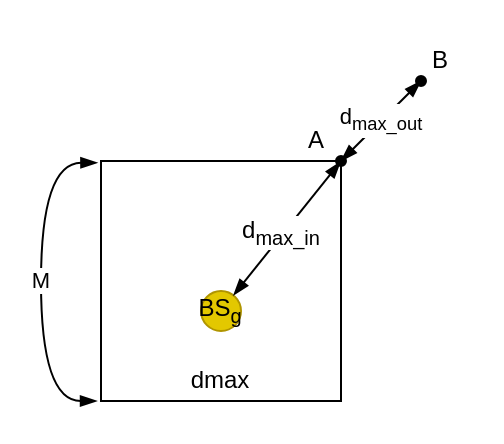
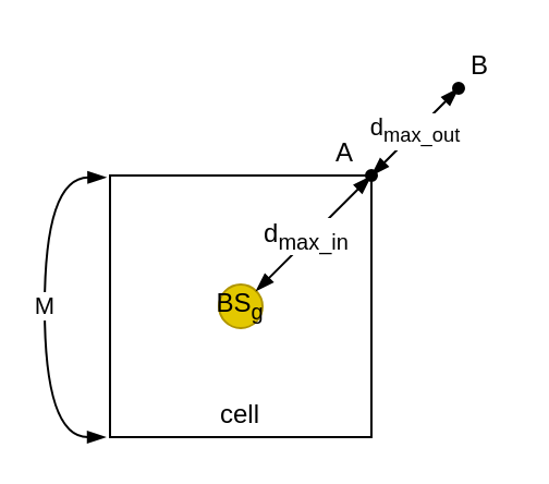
  <mxCell id="0" />
  <mxCell id="1" parent="0" />
  <mxCell id="2" value="" style="rounded=0;whiteSpace=wrap;html=1;" parent="1" vertex="1"><mxGeometry x="50" y="80" width="120" height="120" as="geometry" /></mxCell>
- <mxCell id="3" value="&lt;font color=&quot;#000000&quot;&gt;BS&lt;sub&gt;g&lt;/sub&gt;&lt;/font&gt;" style="ellipse;whiteSpace=wrap;html=1;fillColor=#e3c800;strokeColor=#B09500;fontColor=#ffffff;" parent="1" vertex="1"><mxGeometry x="100" y="145" width="20" height="20" as="geometry" /></mxCell>
+ <mxCell id="3" value="&lt;font color=&quot;#000000&quot;&gt;BS&lt;sub&gt;g&lt;/sub&gt;&lt;/font&gt;" style="ellipse;whiteSpace=wrap;html=1;fillColor=#e3c800;strokeColor=#B09500;fontColor=#ffffff;" parent="1" vertex="1"><mxGeometry x="100" y="130" width="20" height="20" as="geometry" /></mxCell>
  <mxCell id="4" value="" style="endArrow=blockThin;html=1;entryX=0.998;entryY=0.003;entryDx=0;entryDy=0;entryPerimeter=0;endFill=1;startArrow=blockThin;startFill=1;" parent="1" source="3" target="2" edge="1"><mxGeometry width="50" height="50" relative="1" as="geometry"><mxPoint x="-230" y="550" as="sourcePoint" /><mxPoint x="-180" y="500" as="targetPoint" /></mxGeometry></mxCell>
  <mxCell id="5" value="d&lt;sub&gt;max_in&lt;/sub&gt;" style="text;html=1;resizable=0;points=[];align=center;verticalAlign=middle;labelBackgroundColor=#ffffff;" parent="4" vertex="1" connectable="0"><mxGeometry x="-0.089" y="2" relative="1" as="geometry"><mxPoint as="offset" /></mxGeometry></mxCell>
  <mxCell id="6" value="d&lt;sub&gt;max_out&lt;/sub&gt;" style="endArrow=blockThin;html=1;startArrow=blockThin;startFill=1;endFill=1;" parent="1" edge="1"><mxGeometry width="50" height="50" relative="1" as="geometry"><mxPoint x="170" y="80" as="sourcePoint" /><mxPoint x="210" y="40" as="targetPoint" /></mxGeometry></mxCell>
  <mxCell id="7" value="A" style="text;html=1;strokeColor=none;fillColor=none;align=center;verticalAlign=middle;whiteSpace=wrap;rounded=0;" vertex="1" parent="1"><mxGeometry x="147.5" y="60" width="20" height="20" as="geometry" /></mxCell>
  <mxCell id="8" value="B" style="text;html=1;strokeColor=none;fillColor=none;align=center;verticalAlign=middle;whiteSpace=wrap;rounded=0;" vertex="1" parent="1"><mxGeometry x="210" y="20" width="20" height="20" as="geometry" /></mxCell>
  <mxCell id="9" value="" style="ellipse;whiteSpace=wrap;html=1;fillColor=#000000;" vertex="1" parent="1"><mxGeometry x="167.5" y="77.5" width="5" height="5" as="geometry" /></mxCell>
  <mxCell id="10" value="" style="ellipse;whiteSpace=wrap;html=1;fillColor=#000000;" vertex="1" parent="1"><mxGeometry x="207.5" y="37.5" width="5" height="5" as="geometry" /></mxCell>
- <mxCell id="11" value="dmax" style="text;html=1;strokeColor=none;fillColor=none;align=center;verticalAlign=middle;whiteSpace=wrap;rounded=0;" vertex="1" parent="1"><mxGeometry x="90" y="180" width="40" height="20" as="geometry" /></mxCell>
+ <mxCell id="11" value="cell" style="text;html=1;strokeColor=none;fillColor=none;align=center;verticalAlign=middle;whiteSpace=wrap;rounded=0;" vertex="1" parent="1"><mxGeometry x="90" y="180" width="40" height="20" as="geometry" /></mxCell>
  <mxCell id="12" value="M" style="curved=1;endArrow=blockThin;html=1;entryX=-0.015;entryY=0.007;entryDx=0;entryDy=0;entryPerimeter=0;startArrow=blockThin;startFill=1;endFill=1;" edge="1" parent="1" target="2"><mxGeometry width="50" height="50" relative="1" as="geometry"><mxPoint x="48" y="200" as="sourcePoint" /><mxPoint x="100" y="220" as="targetPoint" /><Array as="points"><mxPoint x="20" y="200" /><mxPoint x="20" y="81" /></Array></mxGeometry></mxCell>
